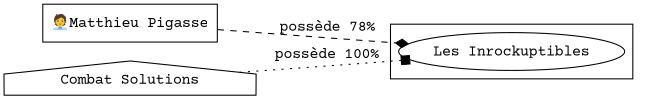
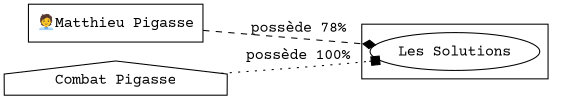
  digraph {
    fontname="Courier Prime"
    rankdir=LR
    node [fontname="Courier Prime"]
    edge [fontname="Courier Prime"]
    n1 [label="🧑‍💼Matthieu Pigasse" shape=box]
-   n2 [label="Les Inrockuptibles"]
-   n3 [label="Combat Solutions" shape=house]
+   n2 [label="Les Solutions"]
+   n3 [label="Combat Pigasse" shape=house]
    subgraph sub_1 {
      n1
    }
    subgraph cluster_2 {
      n2
    }
    n1 -> n2 [arrowhead=diamond label="possède 78%" style=dashed]
    n3 -> n2 [arrowhead=box label="possède 100%" style=dotted]
  }
